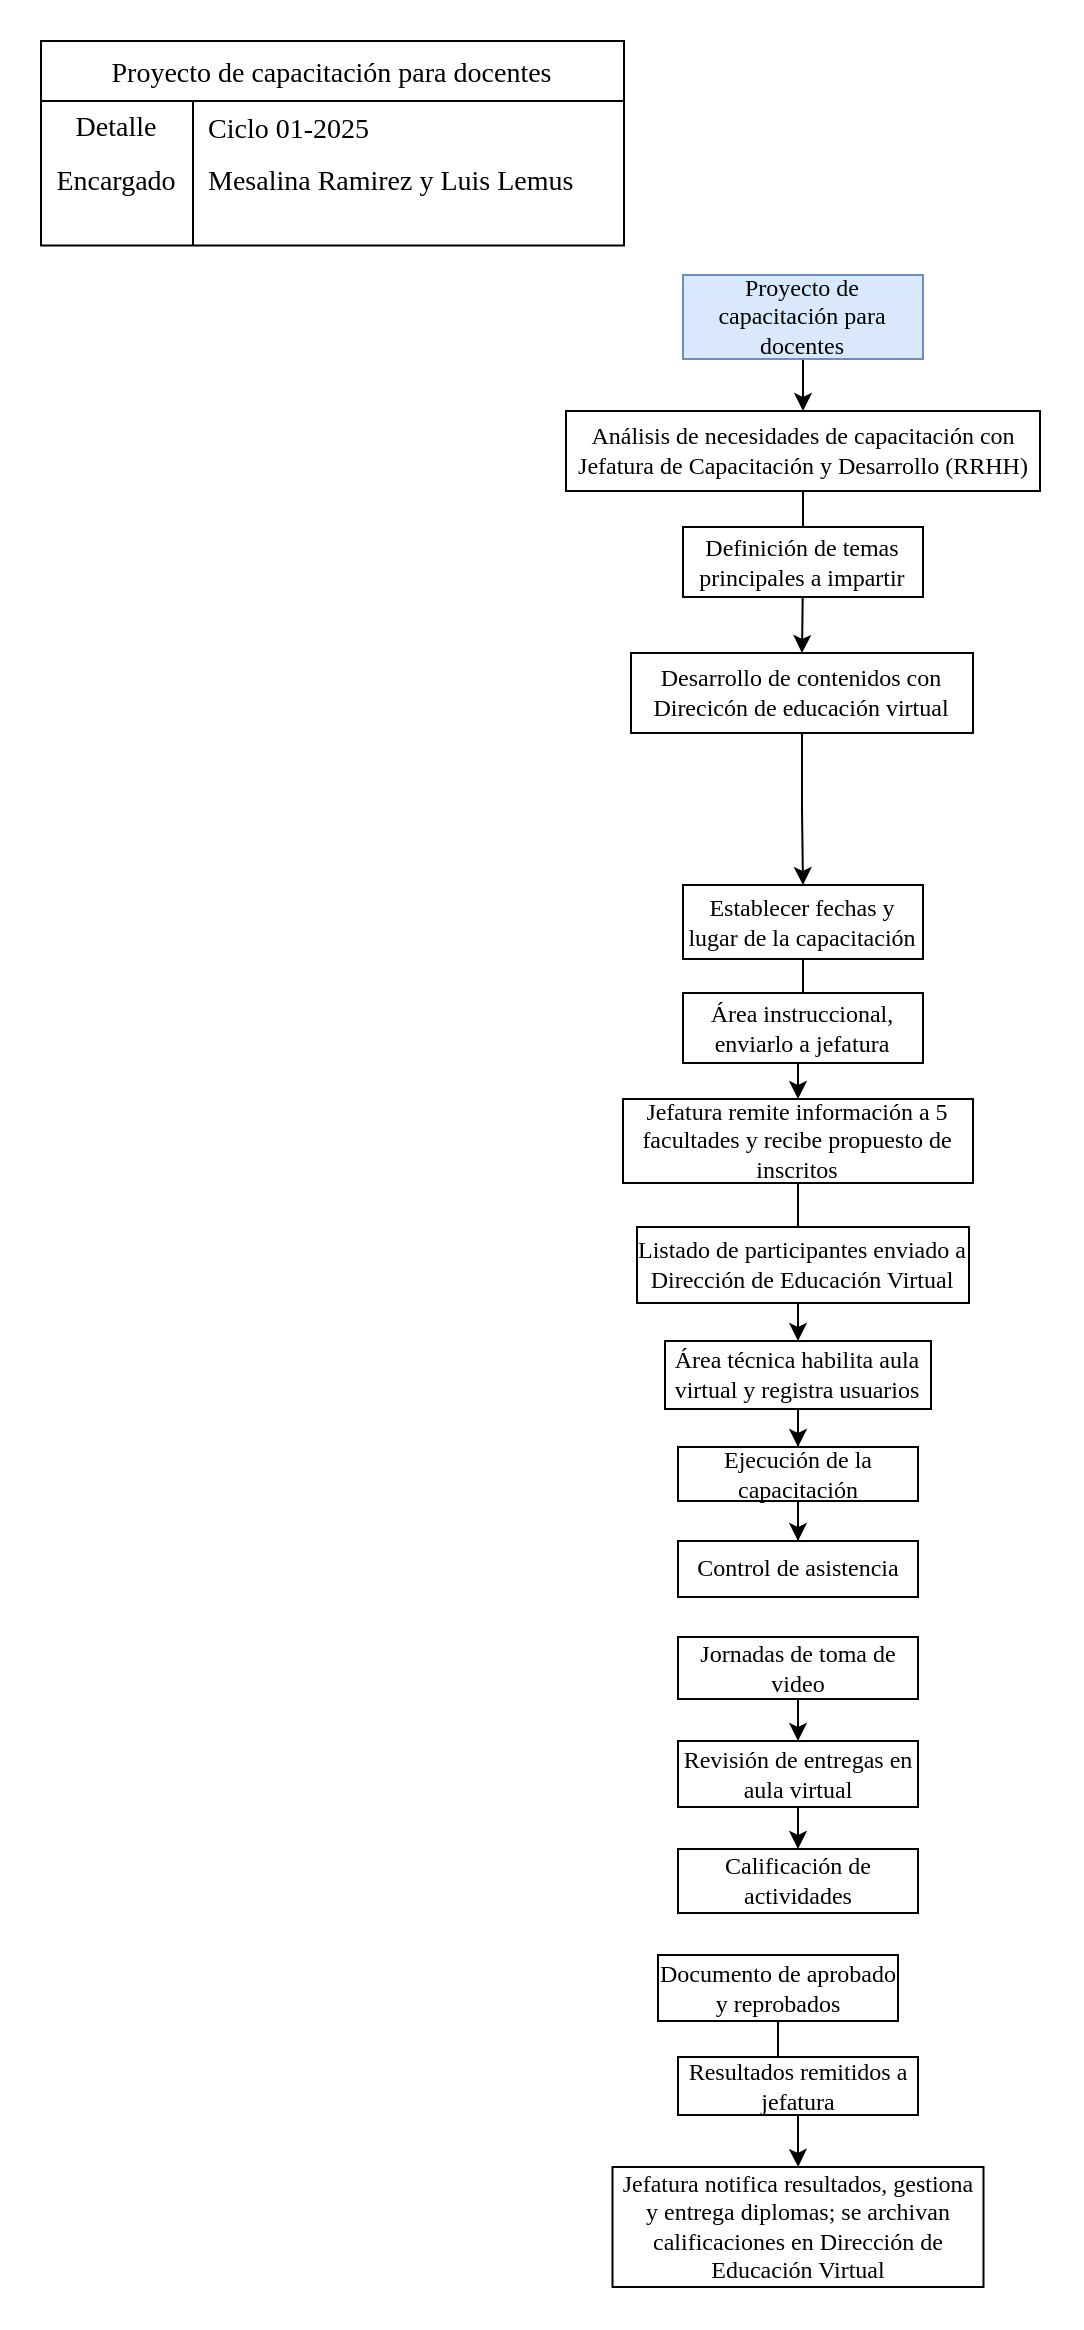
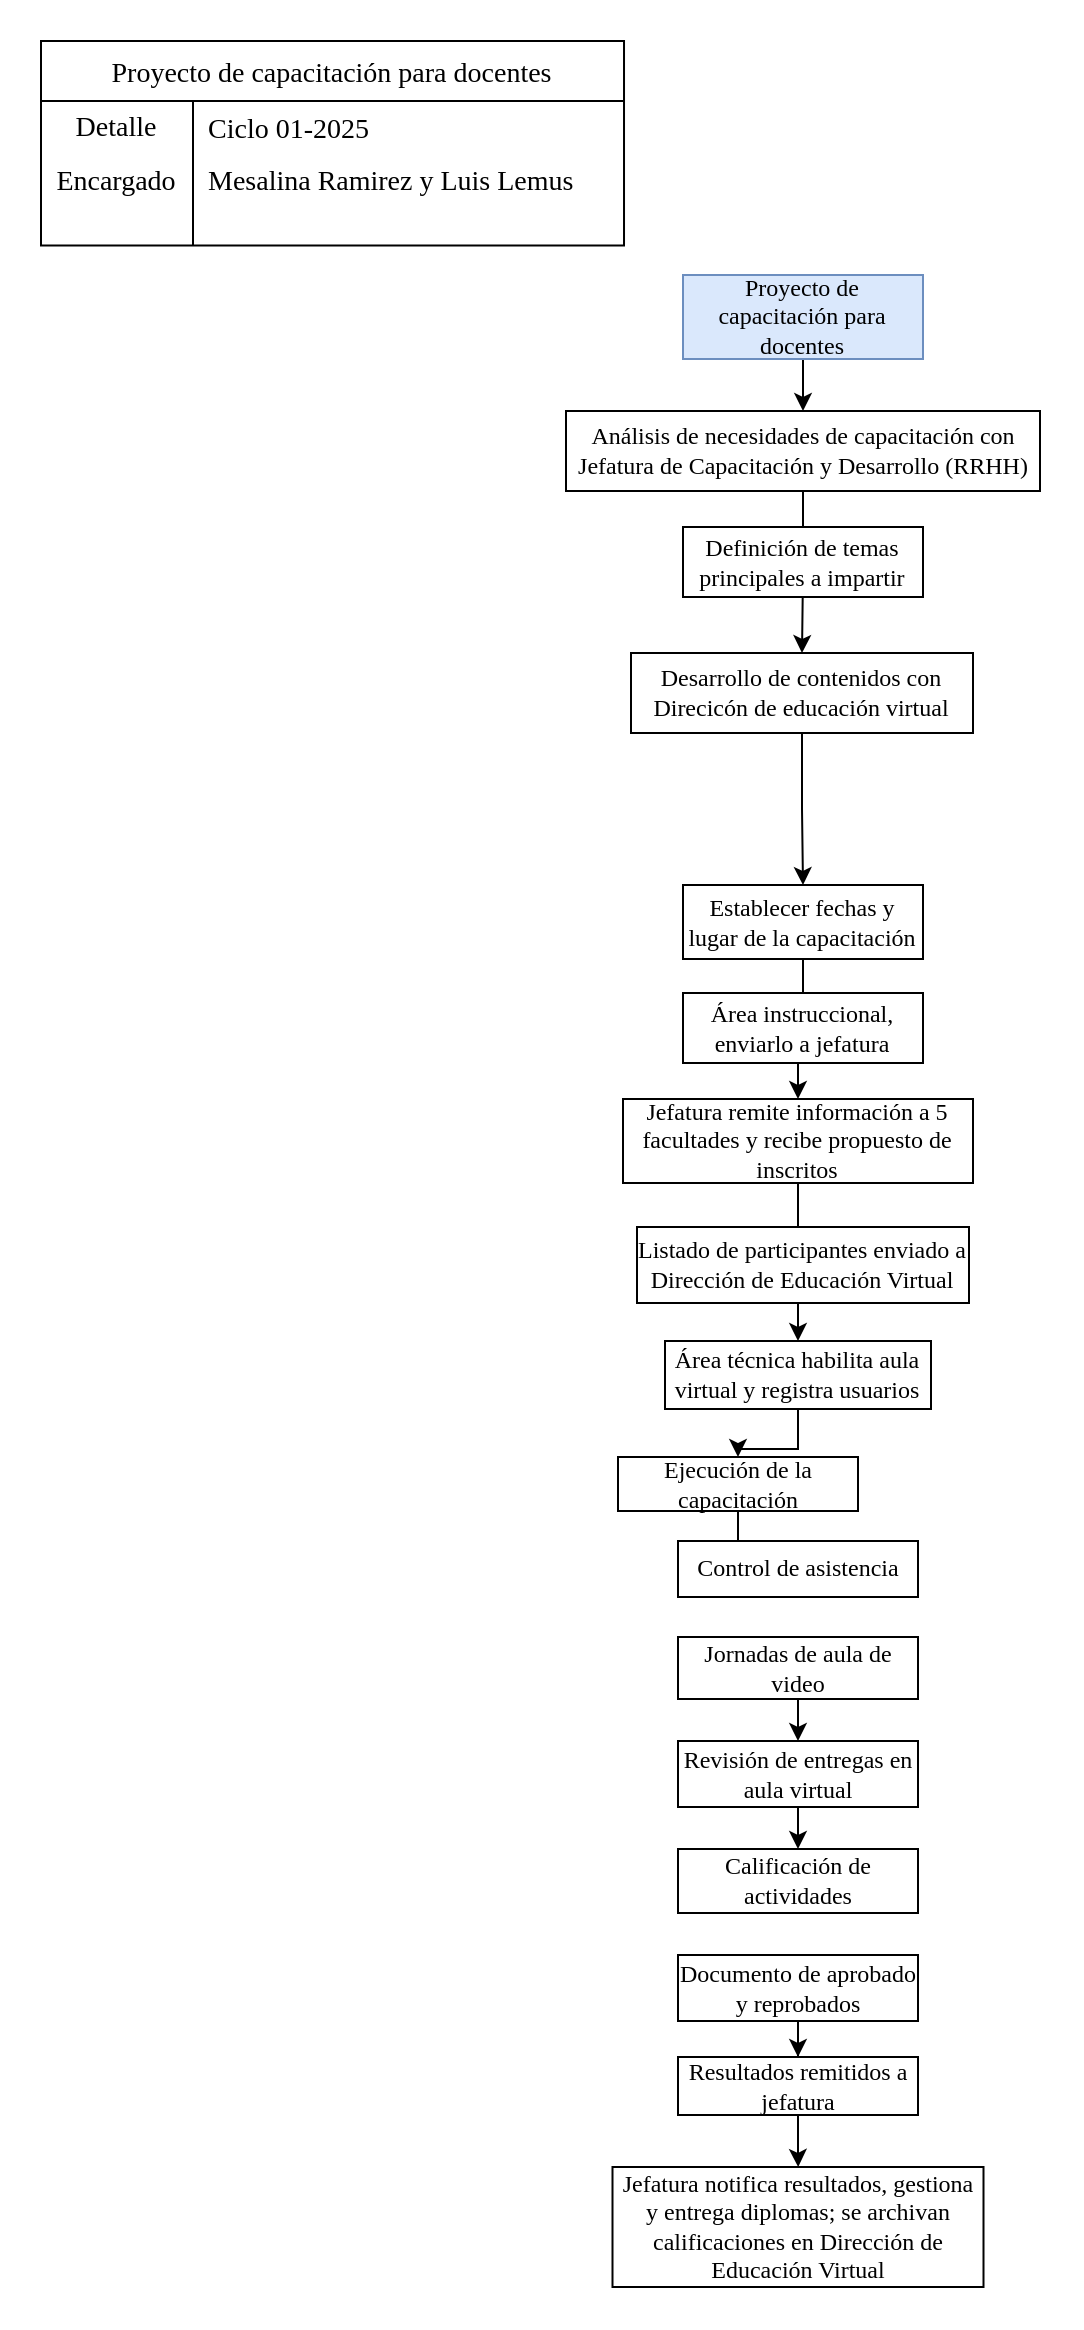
  <mxCell id="0" />
  <mxCell id="1" parent="0" />
  <mxCell id="2" value="Proyecto de capacitación para docentes" style="shape=table;startSize=30;container=1;collapsible=0;childLayout=tableLayout;fixedRows=1;rowLines=0;fontStyle=0;strokeColor=default;fontSize=14;fontFamily=Times New Roman;" vertex="1" parent="1"><mxGeometry x="20" y="20" width="291.509" height="102.276" as="geometry" /></mxCell>
  <mxCell id="3" value="" style="shape=tableRow;horizontal=0;startSize=0;swimlaneHead=0;swimlaneBody=0;top=0;left=0;bottom=0;right=0;collapsible=0;dropTarget=0;fillColor=none;points=[[0,0.5],[1,0.5]];portConstraint=eastwest;strokeColor=inherit;fontSize=16;fontFamily=Times New Roman;" vertex="1" parent="2"><mxGeometry y="30" width="291.509" height="25" as="geometry" /></mxCell>
  <mxCell id="4" value="&lt;font style=&quot;font-size: 14px;&quot;&gt;Detalle&lt;/font&gt;&lt;div&gt;&lt;br&gt;&lt;/div&gt;" style="shape=partialRectangle;html=1;whiteSpace=wrap;connectable=0;fillColor=none;top=0;left=0;bottom=0;right=0;overflow=hidden;pointerEvents=1;strokeColor=inherit;fontSize=16;fontFamily=Times New Roman;" vertex="1" parent="3"><mxGeometry width="76" height="25" as="geometry"><mxRectangle width="76" height="25" as="alternateBounds" /></mxGeometry></mxCell>
  <mxCell id="5" value="&lt;font style=&quot;font-size: 14px;&quot;&gt;Ciclo 01-2025&lt;/font&gt;" style="shape=partialRectangle;html=1;whiteSpace=wrap;connectable=0;fillColor=none;top=0;left=0;bottom=0;right=0;align=left;spacingLeft=6;overflow=hidden;strokeColor=inherit;fontSize=16;fontFamily=Times New Roman;" vertex="1" parent="3"><mxGeometry x="76" width="216" height="25" as="geometry"><mxRectangle width="216" height="25" as="alternateBounds" /></mxGeometry></mxCell>
  <mxCell id="6" value="" style="shape=tableRow;horizontal=0;startSize=0;swimlaneHead=0;swimlaneBody=0;top=0;left=0;bottom=0;right=0;collapsible=0;dropTarget=0;fillColor=none;points=[[0,0.5],[1,0.5]];portConstraint=eastwest;strokeColor=inherit;fontSize=16;fontFamily=Times New Roman;" vertex="1" parent="2"><mxGeometry y="55" width="291.509" height="27" as="geometry" /></mxCell>
  <mxCell id="7" value="&lt;font style=&quot;font-size: 14px;&quot;&gt;Encargado&lt;/font&gt;" style="shape=partialRectangle;html=1;whiteSpace=wrap;connectable=0;fillColor=none;top=0;left=0;bottom=0;right=0;overflow=hidden;strokeColor=inherit;fontSize=16;fontFamily=Times New Roman;" vertex="1" parent="6"><mxGeometry width="76" height="27" as="geometry"><mxRectangle width="76" height="27" as="alternateBounds" /></mxGeometry></mxCell>
  <mxCell id="8" value="&lt;span style=&quot;font-size: 14px;&quot;&gt;Mesalina Ramirez y Luis Lemus&lt;/span&gt;" style="shape=partialRectangle;html=1;whiteSpace=wrap;connectable=0;fillColor=none;top=0;left=0;bottom=0;right=0;align=left;spacingLeft=6;overflow=hidden;strokeColor=inherit;fontSize=16;fontFamily=Times New Roman;" vertex="1" parent="6"><mxGeometry x="76" width="216" height="27" as="geometry"><mxRectangle width="216" height="27" as="alternateBounds" /></mxGeometry></mxCell>
  <mxCell id="9" value="" style="shape=tableRow;horizontal=0;startSize=0;swimlaneHead=0;swimlaneBody=0;top=0;left=0;bottom=0;right=0;collapsible=0;dropTarget=0;fillColor=none;points=[[0,0.5],[1,0.5]];portConstraint=eastwest;strokeColor=inherit;fontSize=16;fontFamily=Times New Roman;" vertex="1" parent="2"><mxGeometry y="82" width="291.509" height="20" as="geometry" /></mxCell>
  <mxCell id="10" value="" style="shape=partialRectangle;html=1;whiteSpace=wrap;connectable=0;fillColor=none;top=0;left=0;bottom=0;right=0;overflow=hidden;strokeColor=inherit;fontSize=16;fontFamily=Times New Roman;" vertex="1" parent="9"><mxGeometry width="76" height="20" as="geometry"><mxRectangle width="76" height="20" as="alternateBounds" /></mxGeometry></mxCell>
  <mxCell id="11" value="" style="shape=partialRectangle;html=1;whiteSpace=wrap;connectable=0;fillColor=none;top=0;left=0;bottom=0;right=0;align=left;spacingLeft=6;overflow=hidden;strokeColor=inherit;fontSize=16;fontFamily=Times New Roman;" vertex="1" parent="9"><mxGeometry x="76" width="216" height="20" as="geometry"><mxRectangle width="216" height="20" as="alternateBounds" /></mxGeometry></mxCell>
  <mxCell id="12" value="" style="edgeStyle=orthogonalEdgeStyle;rounded=0;orthogonalLoop=1;jettySize=auto;html=1;fontSize=12;" edge="1" parent="1" source="13" target="15"><mxGeometry relative="1" as="geometry" /></mxCell>
  <mxCell id="13" value="Proyecto de capacitación para docentes" style="rounded=0;whiteSpace=wrap;html=1;fontFamily=Times New Roman;fontSize=12;fillColor=#dae8fc;strokeColor=#6c8ebf;" vertex="1" parent="1"><mxGeometry x="341" y="137" width="120" height="42" as="geometry" /></mxCell>
  <mxCell id="14" value="" style="edgeStyle=orthogonalEdgeStyle;rounded=0;orthogonalLoop=1;jettySize=auto;html=1;" edge="1" parent="1" source="15" target="18"><mxGeometry relative="1" as="geometry" /></mxCell>
  <mxCell id="15" value="Análisis de necesidades de capacitación con Jefatura de Capacitación y Desarrollo (RRHH)" style="whiteSpace=wrap;html=1;fontSize=12;fontFamily=Times New Roman;rounded=0;" vertex="1" parent="1"><mxGeometry x="282.5" y="205" width="237" height="40" as="geometry" /></mxCell>
  <mxCell id="16" value="Definición de temas principales a impartir" style="whiteSpace=wrap;html=1;fontSize=12;fontFamily=Times New Roman;rounded=0;" vertex="1" parent="1"><mxGeometry x="341" y="263" width="120" height="35" as="geometry" /></mxCell>
  <mxCell id="17" value="" style="edgeStyle=orthogonalEdgeStyle;rounded=0;orthogonalLoop=1;jettySize=auto;html=1;" edge="1" parent="1" source="18" target="20"><mxGeometry relative="1" as="geometry" /></mxCell>
  <mxCell id="18" value="Desarrollo de contenidos con Direcicón de educación virtual" style="whiteSpace=wrap;html=1;fontSize=12;fontFamily=Times New Roman;rounded=0;" vertex="1" parent="1"><mxGeometry x="315" y="326" width="171" height="40" as="geometry" /></mxCell>
  <mxCell id="19" value="" style="edgeStyle=orthogonalEdgeStyle;rounded=0;orthogonalLoop=1;jettySize=auto;html=1;" edge="1" parent="1" source="20" target="23"><mxGeometry relative="1" as="geometry" /></mxCell>
  <mxCell id="20" value="Establecer fechas y lugar de la capacitación" style="whiteSpace=wrap;html=1;fontFamily=Times New Roman;rounded=0;" vertex="1" parent="1"><mxGeometry x="341" y="442" width="120" height="37" as="geometry" /></mxCell>
  <mxCell id="21" value="Área instruccional, enviarlo a jefatura" style="whiteSpace=wrap;html=1;fontFamily=Times New Roman;rounded=0;" vertex="1" parent="1"><mxGeometry x="341" y="496" width="120" height="35" as="geometry" /></mxCell>
  <mxCell id="22" value="" style="edgeStyle=orthogonalEdgeStyle;rounded=0;orthogonalLoop=1;jettySize=auto;html=1;" edge="1" parent="1" source="23" target="26"><mxGeometry relative="1" as="geometry" /></mxCell>
  <mxCell id="23" value="Jefatura remite información a 5 facultades y recibe propuesto de inscritos" style="whiteSpace=wrap;html=1;fontFamily=Times New Roman;rounded=0;" vertex="1" parent="1"><mxGeometry x="311" y="549" width="175" height="42" as="geometry" /></mxCell>
  <mxCell id="24" value="Listado de participantes enviado a Dirección de Educación Virtual" style="whiteSpace=wrap;html=1;fontFamily=Times New Roman;rounded=0;" vertex="1" parent="1"><mxGeometry x="318" y="613" width="166" height="38" as="geometry" /></mxCell>
  <mxCell id="25" value="" style="edgeStyle=orthogonalEdgeStyle;rounded=0;orthogonalLoop=1;jettySize=auto;html=1;" edge="1" parent="1" source="26" target="28"><mxGeometry relative="1" as="geometry" /></mxCell>
  <mxCell id="26" value="Área técnica habilita aula virtual y registra usuarios" style="whiteSpace=wrap;html=1;fontFamily=Times New Roman;rounded=0;" vertex="1" parent="1"><mxGeometry x="332" y="670" width="133" height="34" as="geometry" /></mxCell>
  <mxCell id="27" value="" style="edgeStyle=orthogonalEdgeStyle;rounded=0;orthogonalLoop=1;jettySize=auto;html=1;" edge="1" parent="1" source="28" target="29"><mxGeometry relative="1" as="geometry" /></mxCell>
- <mxCell id="28" value="Ejecución de la capacitación" style="whiteSpace=wrap;html=1;fontFamily=Times New Roman;rounded=0;" vertex="1" parent="1"><mxGeometry x="338.5" y="723" width="120" height="27" as="geometry" /></mxCell>
+ <mxCell id="28" value="Ejecución de la capacitación" style="whiteSpace=wrap;html=1;fontFamily=Times New Roman;rounded=0;" vertex="1" parent="1"><mxGeometry x="308.5" y="728" width="120" height="27" as="geometry" /></mxCell>
  <mxCell id="29" value="Control de asistencia" style="whiteSpace=wrap;html=1;fontFamily=Times New Roman;rounded=0;" vertex="1" parent="1"><mxGeometry x="338.5" y="770" width="120" height="28" as="geometry" /></mxCell>
  <mxCell id="30" value="" style="edgeStyle=orthogonalEdgeStyle;rounded=0;orthogonalLoop=1;jettySize=auto;html=1;" edge="1" parent="1" source="31" target="33"><mxGeometry relative="1" as="geometry" /></mxCell>
- <mxCell id="31" value="Jornadas de toma de video" style="whiteSpace=wrap;html=1;fontFamily=Times New Roman;rounded=0;" vertex="1" parent="1"><mxGeometry x="338.5" y="818" width="120" height="31" as="geometry" /></mxCell>
+ <mxCell id="31" value="Jornadas de aula de video" style="whiteSpace=wrap;html=1;fontFamily=Times New Roman;rounded=0;" vertex="1" parent="1"><mxGeometry x="338.5" y="818" width="120" height="31" as="geometry" /></mxCell>
  <mxCell id="32" value="" style="edgeStyle=orthogonalEdgeStyle;rounded=0;orthogonalLoop=1;jettySize=auto;html=1;" edge="1" parent="1" source="33" target="34"><mxGeometry relative="1" as="geometry" /></mxCell>
  <mxCell id="33" value="Revisión de entregas en aula virtual" style="whiteSpace=wrap;html=1;fontFamily=Times New Roman;rounded=0;" vertex="1" parent="1"><mxGeometry x="338.5" y="870" width="120" height="33" as="geometry" /></mxCell>
  <mxCell id="34" value="Calificación de actividades" style="whiteSpace=wrap;html=1;fontFamily=Times New Roman;rounded=0;" vertex="1" parent="1"><mxGeometry x="338.5" y="924" width="120" height="32" as="geometry" /></mxCell>
  <mxCell id="35" value="" style="edgeStyle=orthogonalEdgeStyle;rounded=0;orthogonalLoop=1;jettySize=auto;html=1;" edge="1" parent="1" source="36" target="38"><mxGeometry relative="1" as="geometry" /></mxCell>
- <mxCell id="36" value="Documento de aprobado y reprobados" style="whiteSpace=wrap;html=1;fontFamily=Times New Roman;rounded=0;" vertex="1" parent="1"><mxGeometry x="328.5" y="977" width="120" height="33" as="geometry" /></mxCell>
+ <mxCell id="36" value="Documento de aprobado y reprobados" style="whiteSpace=wrap;html=1;fontFamily=Times New Roman;rounded=0;" vertex="1" parent="1"><mxGeometry x="338.5" y="977" width="120" height="33" as="geometry" /></mxCell>
  <mxCell id="37" value="" style="edgeStyle=orthogonalEdgeStyle;rounded=0;orthogonalLoop=1;jettySize=auto;html=1;" edge="1" parent="1" source="38" target="40"><mxGeometry relative="1" as="geometry" /></mxCell>
  <mxCell id="38" value="Resultados remitidos a jefatura" style="whiteSpace=wrap;html=1;fontFamily=Times New Roman;rounded=0;" vertex="1" parent="1"><mxGeometry x="338.5" y="1028" width="120" height="29" as="geometry" /></mxCell>
  <mxCell id="39" style="edgeStyle=orthogonalEdgeStyle;rounded=0;orthogonalLoop=1;jettySize=auto;html=1;exitX=0.5;exitY=1;exitDx=0;exitDy=0;" edge="1" parent="1" source="38" target="38"><mxGeometry relative="1" as="geometry" /></mxCell>
  <mxCell id="40" value="Jefatura notifica resultados, gestiona y entrega diplomas; se archivan calificaciones en Dirección de Educación Virtual" style="whiteSpace=wrap;html=1;fontFamily=Times New Roman;rounded=0;" vertex="1" parent="1"><mxGeometry x="305.75" y="1083" width="185.5" height="60" as="geometry" /></mxCell>
